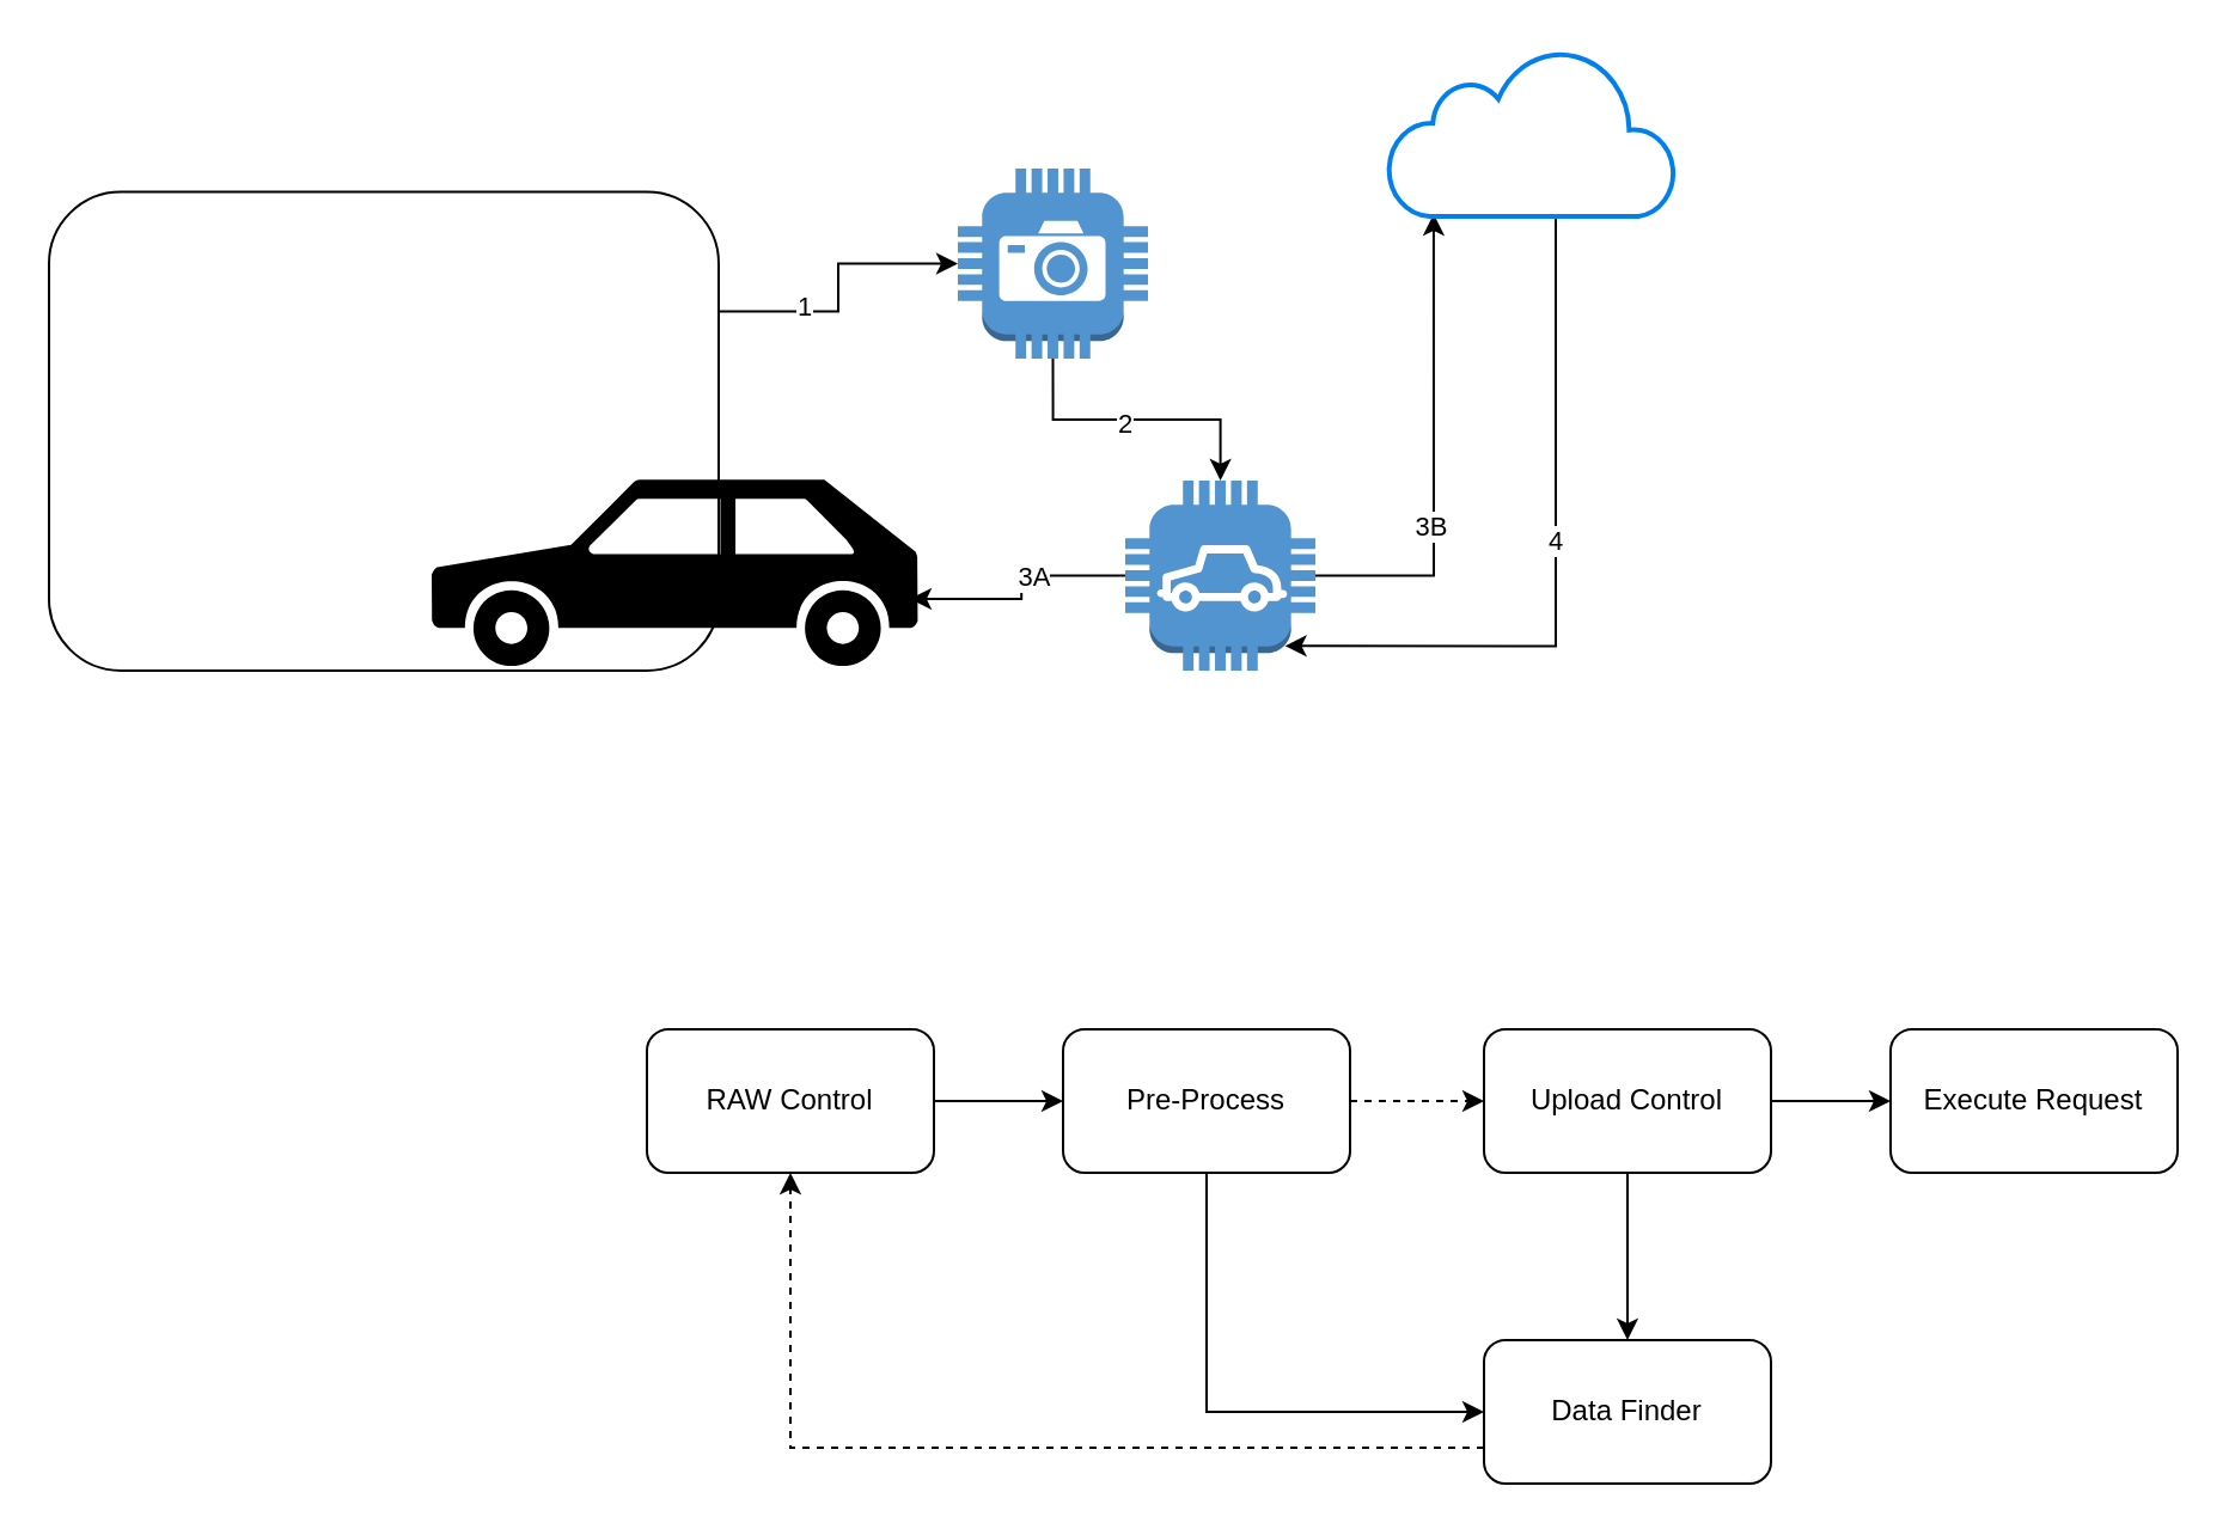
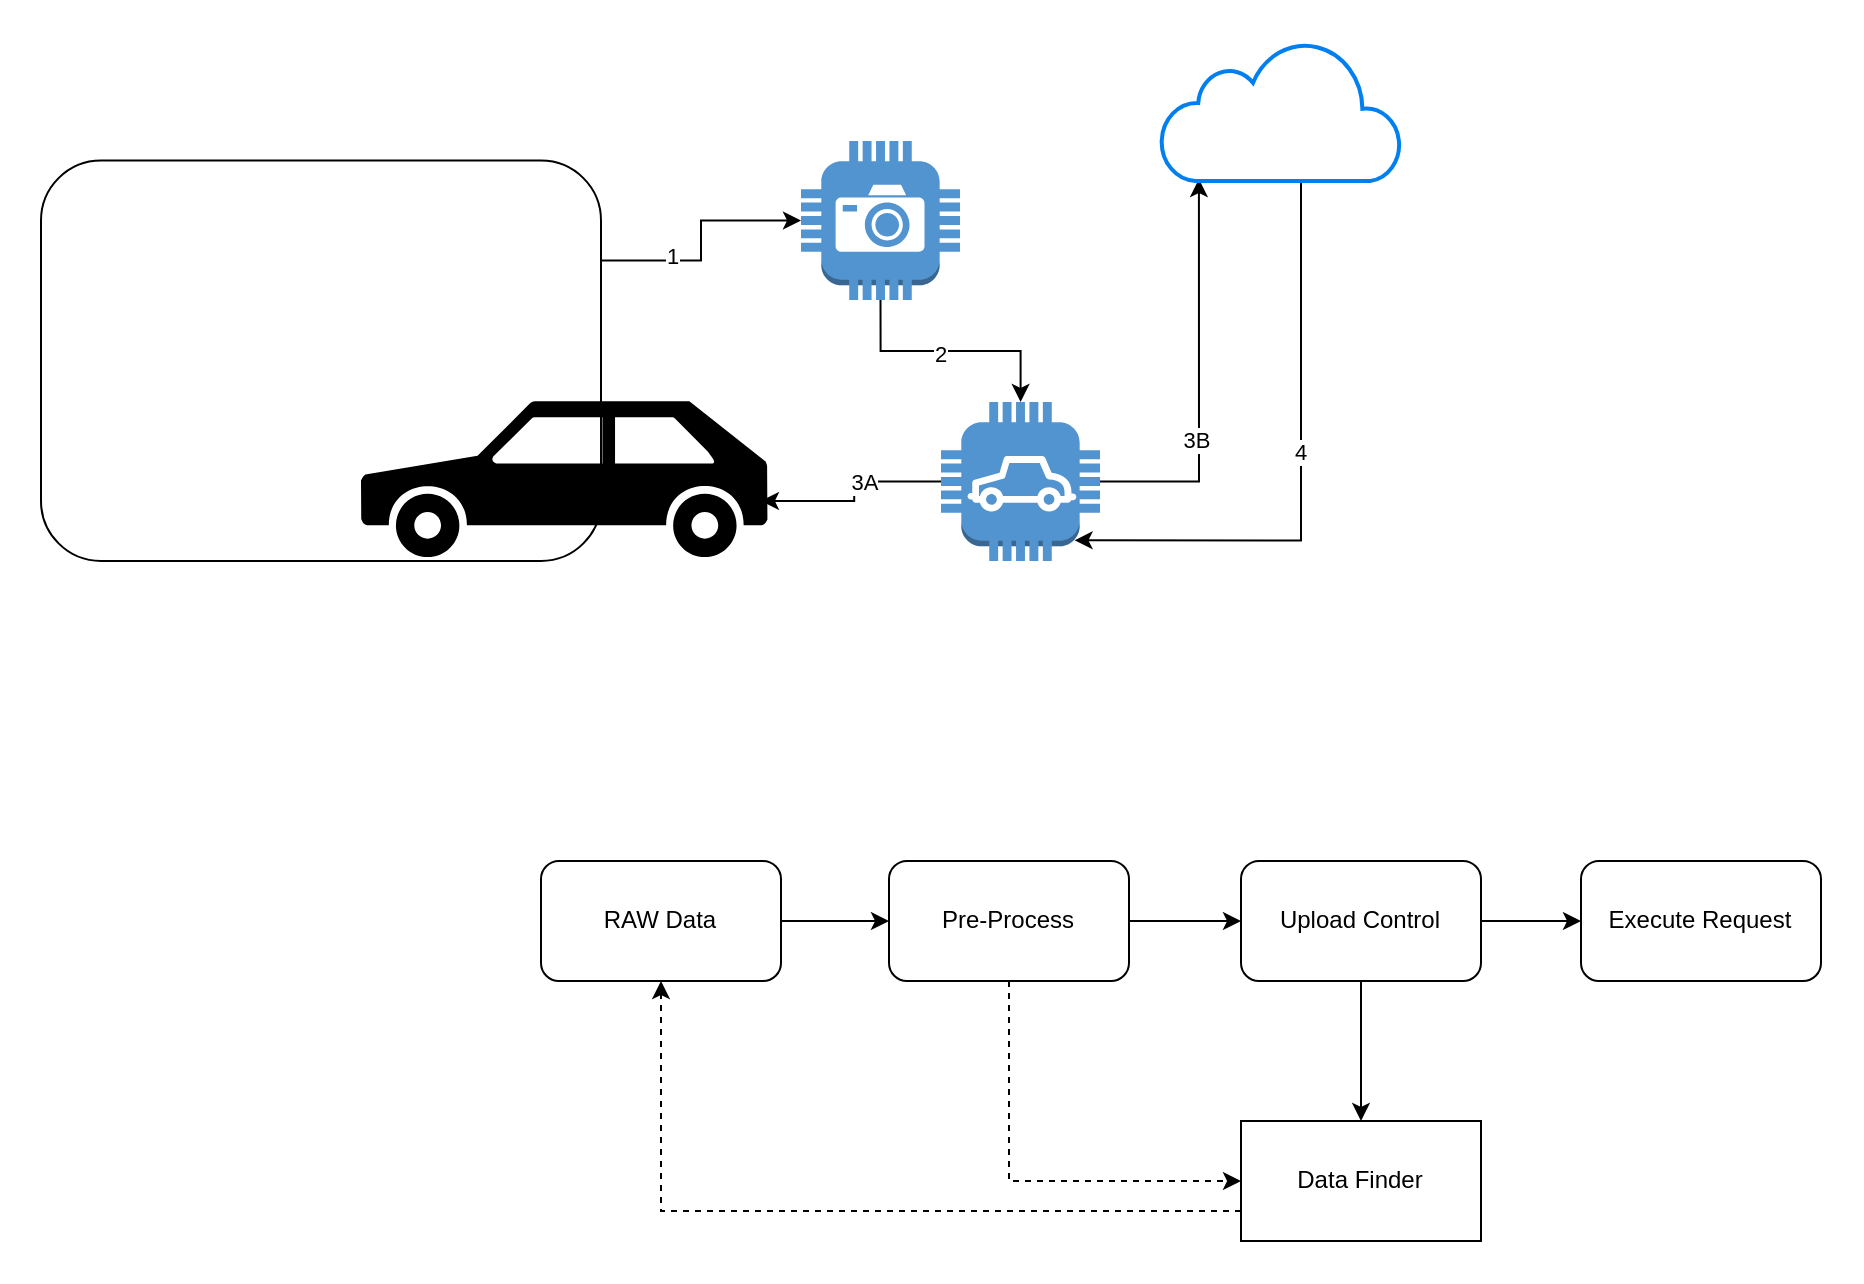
  <mxCell id="0" />
  <mxCell id="1" parent="0" />
  <mxCell id="2" style="edgeStyle=orthogonalEdgeStyle;rounded=0;orthogonalLoop=1;jettySize=auto;html=1;exitX=1;exitY=0.25;exitDx=0;exitDy=0;entryX=0;entryY=0.5;entryDx=0;entryDy=0;entryPerimeter=0;" edge="1" parent="1" source="4" target="8"><mxGeometry relative="1" as="geometry" /></mxCell>
  <mxCell id="3" value="1" style="edgeLabel;html=1;align=center;verticalAlign=middle;resizable=0;points=[];" vertex="1" connectable="0" parent="2"><mxGeometry x="-0.4" y="2" relative="1" as="geometry"><mxPoint as="offset" /></mxGeometry></mxCell>
  <mxCell id="4" value="" style="rounded=1;whiteSpace=wrap;html=1;" vertex="1" parent="1"><mxGeometry x="20" y="79.75" width="280" height="200.25" as="geometry" /></mxCell>
  <mxCell id="5" value="" style="shape=mxgraph.signs.transportation.car_3;html=1;pointerEvents=1;fillColor=#000000;strokeColor=none;verticalLabelPosition=bottom;verticalAlign=top;align=center;" vertex="1" parent="1"><mxGeometry x="180" y="200" width="203.21" height="78" as="geometry" /></mxCell>
  <mxCell id="6" style="edgeStyle=orthogonalEdgeStyle;rounded=0;orthogonalLoop=1;jettySize=auto;html=1;exitX=0.5;exitY=1;exitDx=0;exitDy=0;exitPerimeter=0;" edge="1" parent="1" source="8" target="13"><mxGeometry relative="1" as="geometry" /></mxCell>
  <mxCell id="7" value="2" style="edgeLabel;html=1;align=center;verticalAlign=middle;resizable=0;points=[];" vertex="1" connectable="0" parent="6"><mxGeometry x="-0.096" y="-1" relative="1" as="geometry"><mxPoint as="offset" /></mxGeometry></mxCell>
  <mxCell id="8" value="" style="outlineConnect=0;dashed=0;verticalLabelPosition=bottom;verticalAlign=top;align=center;html=1;shape=mxgraph.aws3.camera;fillColor=#5294CF;gradientColor=none;" vertex="1" parent="1"><mxGeometry x="400" y="70" width="79.5" height="79.5" as="geometry" /></mxCell>
  <mxCell id="9" style="edgeStyle=orthogonalEdgeStyle;rounded=0;orthogonalLoop=1;jettySize=auto;html=1;exitX=0;exitY=0.5;exitDx=0;exitDy=0;exitPerimeter=0;entryX=0.984;entryY=0.641;entryDx=0;entryDy=0;entryPerimeter=0;" edge="1" parent="1" source="13" target="5"><mxGeometry relative="1" as="geometry" /></mxCell>
  <mxCell id="10" value="3A" style="edgeLabel;html=1;align=center;verticalAlign=middle;resizable=0;points=[];" vertex="1" connectable="0" parent="9"><mxGeometry x="-0.218" relative="1" as="geometry"><mxPoint as="offset" /></mxGeometry></mxCell>
  <mxCell id="11" style="edgeStyle=orthogonalEdgeStyle;rounded=0;orthogonalLoop=1;jettySize=auto;html=1;exitX=1;exitY=0.5;exitDx=0;exitDy=0;exitPerimeter=0;entryX=0.158;entryY=0.986;entryDx=0;entryDy=0;entryPerimeter=0;" edge="1" parent="1" source="13" target="16"><mxGeometry relative="1" as="geometry" /></mxCell>
  <mxCell id="12" value="3B" style="edgeLabel;html=1;align=center;verticalAlign=middle;resizable=0;points=[];" vertex="1" connectable="0" parent="11"><mxGeometry x="-0.3" y="1" relative="1" as="geometry"><mxPoint as="offset" /></mxGeometry></mxCell>
  <mxCell id="13" value="" style="outlineConnect=0;dashed=0;verticalLabelPosition=bottom;verticalAlign=top;align=center;html=1;shape=mxgraph.aws3.car;fillColor=#5294CF;gradientColor=none;" vertex="1" parent="1"><mxGeometry x="470" y="200.5" width="79.5" height="79.5" as="geometry" /></mxCell>
  <mxCell id="14" style="edgeStyle=orthogonalEdgeStyle;rounded=0;orthogonalLoop=1;jettySize=auto;html=1;entryX=0.84;entryY=0.87;entryDx=0;entryDy=0;entryPerimeter=0;" edge="1" parent="1" source="16" target="13"><mxGeometry relative="1" as="geometry"><Array as="points"><mxPoint x="650" y="270" /></Array></mxGeometry></mxCell>
  <mxCell id="15" value="4" style="edgeLabel;html=1;align=center;verticalAlign=middle;resizable=0;points=[];" vertex="1" connectable="0" parent="14"><mxGeometry x="-0.079" y="-1" relative="1" as="geometry"><mxPoint as="offset" /></mxGeometry></mxCell>
  <mxCell id="16" value="" style="html=1;verticalLabelPosition=bottom;align=center;labelBackgroundColor=#ffffff;verticalAlign=top;strokeWidth=2;strokeColor=#0080F0;shadow=0;dashed=0;shape=mxgraph.ios7.icons.cloud;" vertex="1" parent="1"><mxGeometry x="580" y="20" width="120" height="70" as="geometry" /></mxCell>
  <mxCell id="17" style="edgeStyle=orthogonalEdgeStyle;rounded=0;orthogonalLoop=1;jettySize=auto;html=1;exitX=1;exitY=0.5;exitDx=0;exitDy=0;" edge="1" parent="1" source="18" target="21"><mxGeometry relative="1" as="geometry" /></mxCell>
- <mxCell id="18" value="RAW Control" style="rounded=1;whiteSpace=wrap;html=1;" vertex="1" parent="1"><mxGeometry x="270" y="430" width="120" height="60" as="geometry" /></mxCell>
- <mxCell id="19" style="edgeStyle=orthogonalEdgeStyle;rounded=0;orthogonalLoop=1;jettySize=auto;html=1;exitX=1;exitY=0.5;exitDx=0;exitDy=0;dashed=1;" edge="1" parent="1" source="21" target="24"><mxGeometry relative="1" as="geometry" /></mxCell>
- <mxCell id="20" style="edgeStyle=orthogonalEdgeStyle;rounded=0;orthogonalLoop=1;jettySize=auto;html=1;exitX=0.5;exitY=1;exitDx=0;exitDy=0;entryX=0;entryY=0.5;entryDx=0;entryDy=0;" edge="1" parent="1" source="21" target="27"><mxGeometry relative="1" as="geometry" /></mxCell>
+ <mxCell id="18" value="RAW Data" style="rounded=1;whiteSpace=wrap;html=1;" vertex="1" parent="1"><mxGeometry x="270" y="430" width="120" height="60" as="geometry" /></mxCell>
+ <mxCell id="19" style="edgeStyle=orthogonalEdgeStyle;rounded=0;orthogonalLoop=1;jettySize=auto;html=1;exitX=1;exitY=0.5;exitDx=0;exitDy=0;" edge="1" parent="1" source="21" target="24"><mxGeometry relative="1" as="geometry" /></mxCell>
+ <mxCell id="20" style="edgeStyle=orthogonalEdgeStyle;rounded=0;orthogonalLoop=1;jettySize=auto;html=1;exitX=0.5;exitY=1;exitDx=0;exitDy=0;entryX=0;entryY=0.5;entryDx=0;entryDy=0;dashed=1;" edge="1" parent="1" source="21" target="27"><mxGeometry relative="1" as="geometry" /></mxCell>
  <mxCell id="21" value="Pre-Process" style="rounded=1;whiteSpace=wrap;html=1;" vertex="1" parent="1"><mxGeometry x="444" y="430" width="120" height="60" as="geometry" /></mxCell>
  <mxCell id="22" style="edgeStyle=orthogonalEdgeStyle;rounded=0;orthogonalLoop=1;jettySize=auto;html=1;exitX=1;exitY=0.5;exitDx=0;exitDy=0;entryX=0;entryY=0.5;entryDx=0;entryDy=0;" edge="1" parent="1" source="24" target="25"><mxGeometry relative="1" as="geometry" /></mxCell>
  <mxCell id="23" style="edgeStyle=orthogonalEdgeStyle;rounded=0;orthogonalLoop=1;jettySize=auto;html=1;exitX=0.5;exitY=1;exitDx=0;exitDy=0;entryX=0.5;entryY=0;entryDx=0;entryDy=0;" edge="1" parent="1" source="24" target="27"><mxGeometry relative="1" as="geometry" /></mxCell>
  <mxCell id="24" value="Upload Control" style="rounded=1;whiteSpace=wrap;html=1;" vertex="1" parent="1"><mxGeometry x="620" y="430" width="120" height="60" as="geometry" /></mxCell>
  <mxCell id="25" value="Execute Request" style="rounded=1;whiteSpace=wrap;html=1;" vertex="1" parent="1"><mxGeometry x="790" y="430" width="120" height="60" as="geometry" /></mxCell>
  <mxCell id="26" style="edgeStyle=orthogonalEdgeStyle;rounded=0;orthogonalLoop=1;jettySize=auto;html=1;exitX=0;exitY=0.75;exitDx=0;exitDy=0;entryX=0.5;entryY=1;entryDx=0;entryDy=0;dashed=1;" edge="1" parent="1" source="27" target="18"><mxGeometry relative="1" as="geometry" /></mxCell>
- <mxCell id="27" value="Data Finder" style="rounded=1;whiteSpace=wrap;html=1;" vertex="1" parent="1"><mxGeometry x="620" y="560" width="120" height="60" as="geometry" /></mxCell>
+ <mxCell id="27" value="Data Finder" style="whiteSpace=wrap;html=1;rounded=0;" vertex="1" parent="1"><mxGeometry x="620" y="560" width="120" height="60" as="geometry" /></mxCell>
